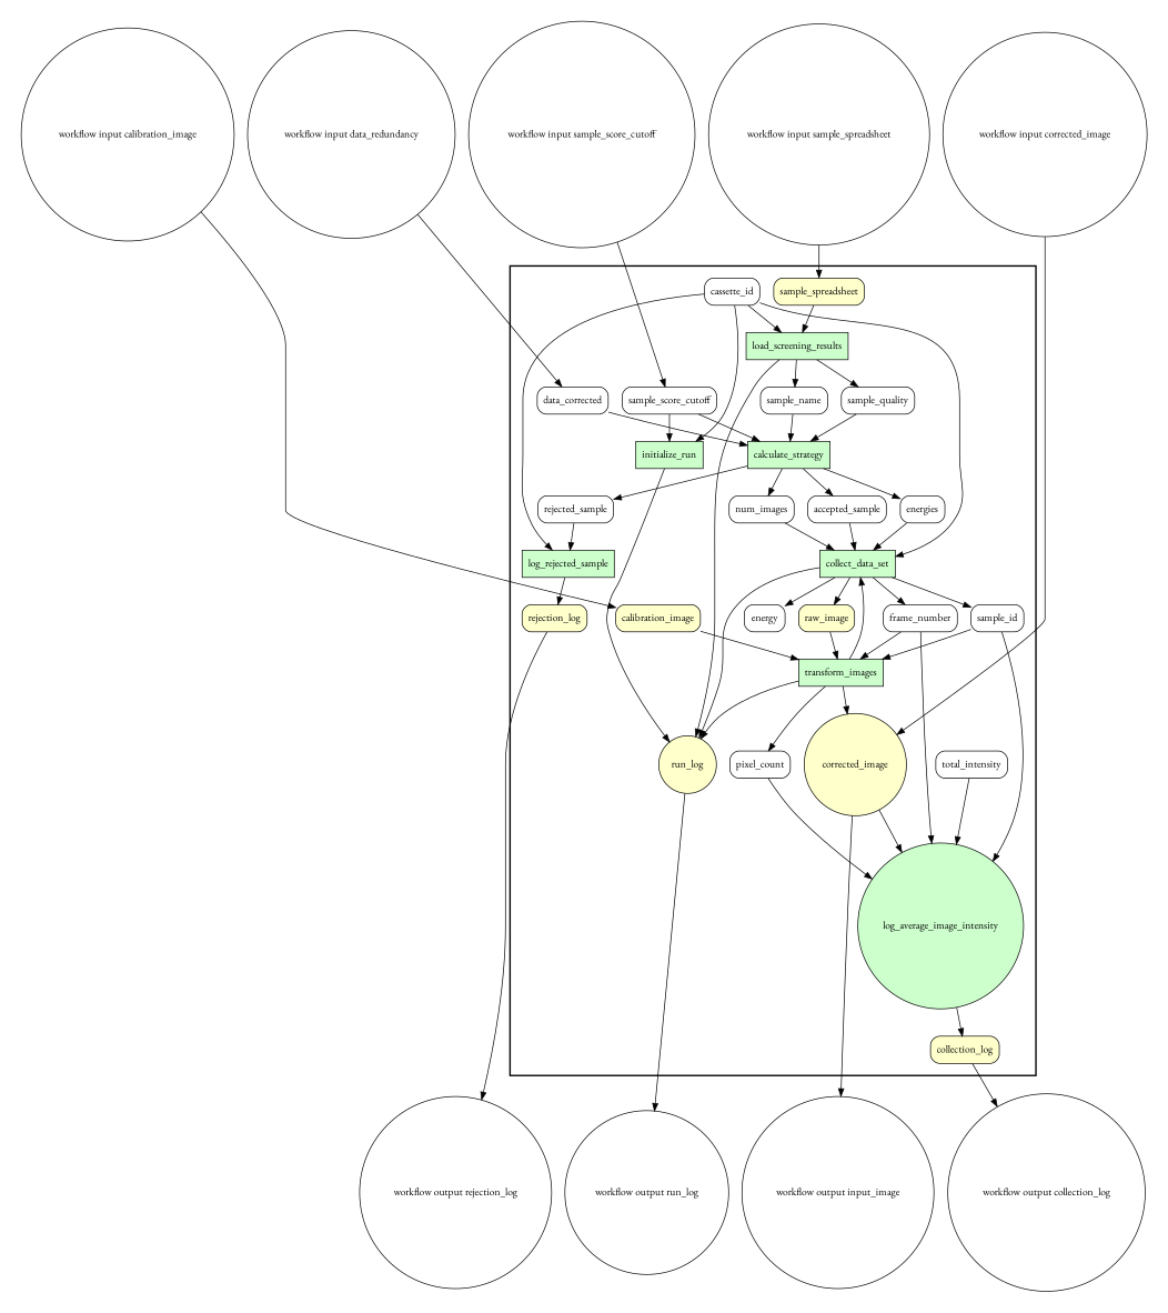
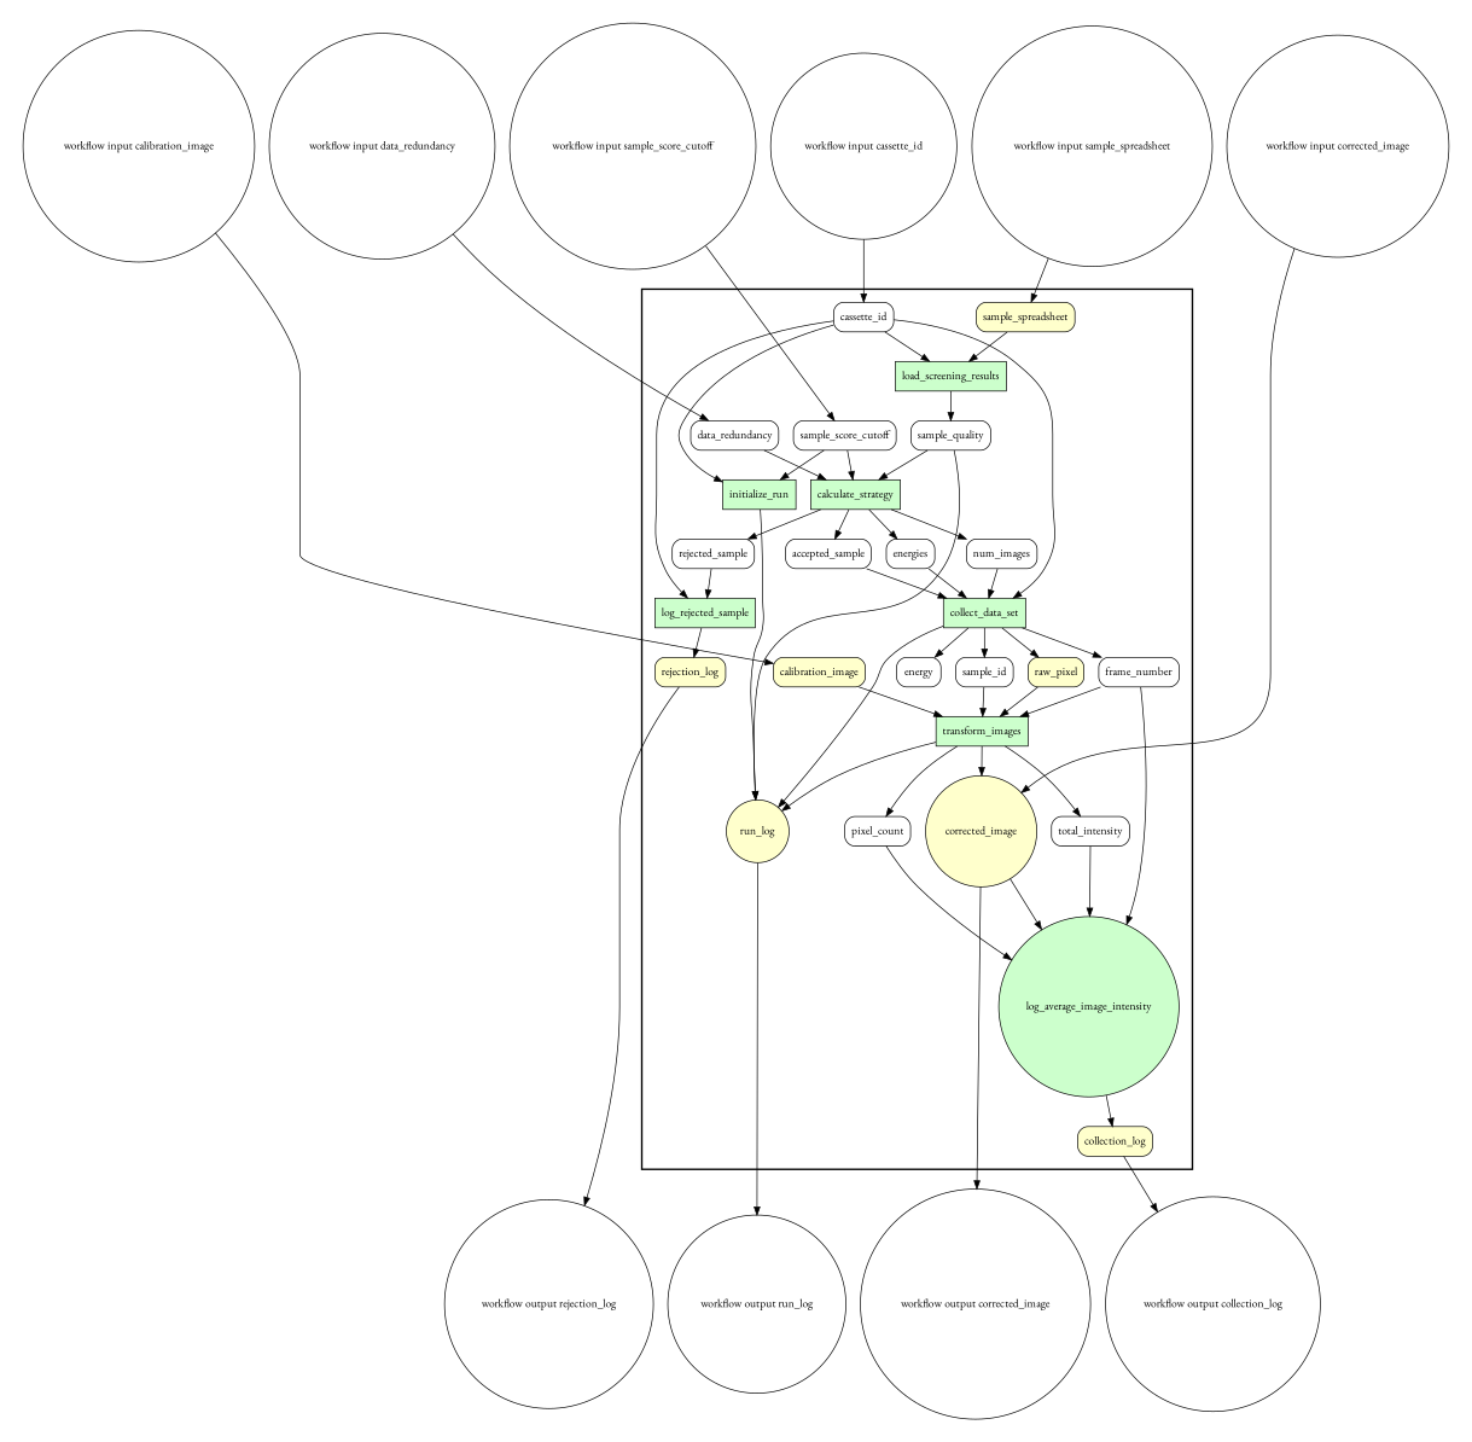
  digraph {
    fontname="EB Garamond"
    node [fillcolor="#FFFFFF" fontname="EB Garamond" peripheries=1 shape=box style="rounded,filled"]
    edge [fontname="EB Garamond"]
    calculate_strategy [fillcolor="#CCFFCC" style=filled]
    n2 [label=accepted_sample]
    n3 [label=energies]
    n4 [label=num_images]
    n5 [label=rejected_sample]
    collect_data_set [fillcolor="#CCFFCC" style=filled]
    n7 [label=energy]
    n8 [label=frame_number]
-   raw_image [fillcolor="#FFFFCC"]
+   raw_image [fillcolor="#FFFFCC" label=raw_pixel]
    run_log [fillcolor="#FFFFCC" shape=circle]
    n11 [label=sample_id]
    initialize_run [fillcolor="#CCFFCC" style=filled]
    load_screening_results [fillcolor="#CCFFCC" style=filled]
-   n14 [label=sample_name]
    n15 [label=sample_quality]
    log_average_image_intensity [fillcolor="#CCFFCC" shape=circle style=filled]
    collection_log [fillcolor="#FFFFCC"]
    log_rejected_sample [fillcolor="#CCFFCC" style=filled]
    rejection_log [fillcolor="#FFFFCC"]
    transform_images [fillcolor="#CCFFCC" style=filled]
    corrected_image [fillcolor="#FFFFCC" shape=circle]
    n22 [label=pixel_count]
    n23 [label=total_intensity]
    calibration_image [fillcolor="#FFFFCC"]
    n25 [label=cassette_id]
-   n26 [label=data_corrected]
+   n26 [label=data_redundancy]
    n27 [label=sample_score_cutoff]
    sample_spreadsheet [fillcolor="#FFFFCC"]
    "workflow input calibration_image" [shape=circle width=0.2]
+   "workflow input cassette_id" [shape=circle width=0.2]
    "workflow input corrected_image" [shape=circle width=0.2]
    "workflow input data_redundancy" [shape=circle width=0.2]
    "workflow input sample_score_cutoff" [shape=circle width=0.2]
    "workflow input sample_spreadsheet" [shape=circle width=0.2]
    "workflow output collection_log" [shape=circle width=0.2]
-   "workflow output corrected_image" [shape=circle width=0.2 label="workflow output input_image"]
+   "workflow output corrected_image" [shape=circle width=0.2]
    "workflow output rejection_log" [shape=circle width=0.2]
    "workflow output run_log" [shape=circle width=0.2]
    subgraph cluster_1 {
      color=black
      penwidth=2
      subgraph cluster_2 {
        color=black
        penwidth=0
        calculate_strategy
        n2
        n3
        n4
        n5
        collect_data_set
        n7
        n8
        raw_image
        run_log
        n11
        initialize_run
        load_screening_results
-       n14
        n15
        log_average_image_intensity
        collection_log
        log_rejected_sample
        rejection_log
        transform_images
        corrected_image
        n22
        n23
        calibration_image
        n25
        n26
        n27
        sample_spreadsheet
      }
    }
    subgraph cluster_3 {
      penwidth=0
      subgraph cluster_4 {
        penwidth=0
        "workflow input calibration_image"
+       "workflow input cassette_id"
        "workflow input corrected_image"
        "workflow input data_redundancy"
        "workflow input sample_score_cutoff"
        "workflow input sample_spreadsheet"
      }
    }
    subgraph cluster_5 {
      penwidth=0
      subgraph cluster_6 {
        penwidth=0
        "workflow output collection_log"
        "workflow output corrected_image"
        "workflow output rejection_log"
        "workflow output run_log"
      }
    }
    calculate_strategy -> n2
    calculate_strategy -> n3
    calculate_strategy -> n4
    calculate_strategy -> n5
    n2 -> collect_data_set
    n3 -> collect_data_set
    n4 -> collect_data_set
    n5 -> log_rejected_sample
    collect_data_set -> n7
    collect_data_set -> n8
    collect_data_set -> raw_image
    collect_data_set -> run_log
    collect_data_set -> n11
    n8 -> log_average_image_intensity
    n8 -> transform_images
    raw_image -> transform_images
    run_log -> "workflow output run_log"
-   n11 -> log_average_image_intensity
    n11 -> transform_images
    initialize_run -> run_log
-   load_screening_results -> run_log
-   load_screening_results -> n14
+   n15 -> run_log
    load_screening_results -> n15
-   n14 -> calculate_strategy
    n15 -> calculate_strategy
    log_average_image_intensity -> collection_log
    collection_log -> "workflow output collection_log"
    log_rejected_sample -> rejection_log
    rejection_log -> "workflow output rejection_log"
    transform_images -> run_log
    transform_images -> corrected_image
    transform_images -> n22
-   transform_images -> collect_data_set
+   transform_images -> n23
    corrected_image -> log_average_image_intensity
    corrected_image -> "workflow output corrected_image"
    n22 -> log_average_image_intensity
    n23 -> log_average_image_intensity
    calibration_image -> transform_images
    n25 -> collect_data_set
    n25 -> initialize_run
    n25 -> load_screening_results
    n25 -> log_rejected_sample
    n26 -> calculate_strategy
    n27 -> calculate_strategy
    n27 -> initialize_run
    sample_spreadsheet -> load_screening_results
    "workflow input calibration_image" -> calibration_image
+   "workflow input cassette_id" -> n25
    "workflow input corrected_image" -> corrected_image
    "workflow input data_redundancy" -> n26
    "workflow input sample_score_cutoff" -> n27
    "workflow input sample_spreadsheet" -> sample_spreadsheet
  }
